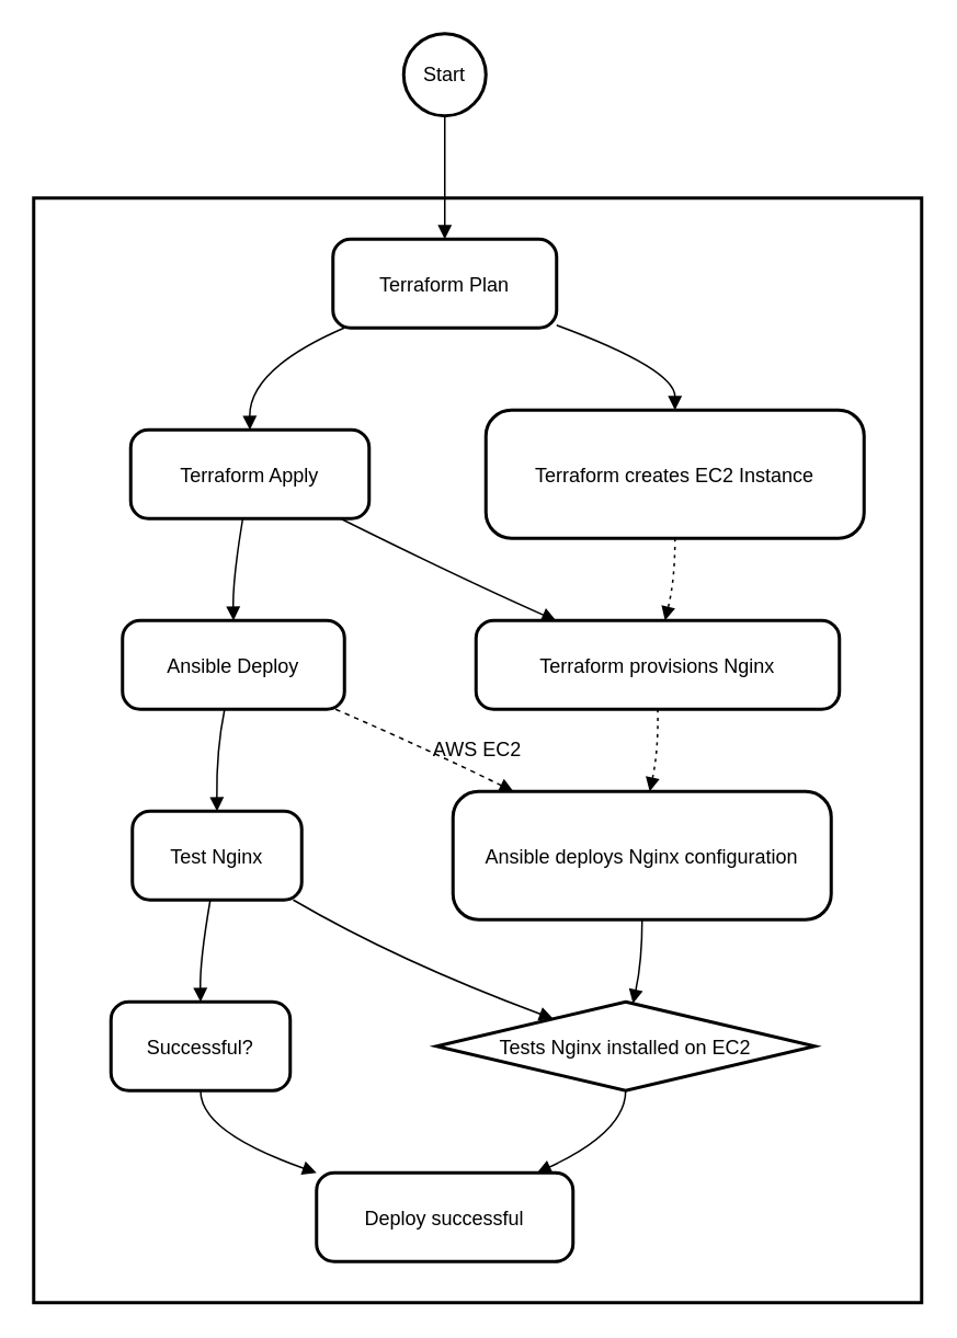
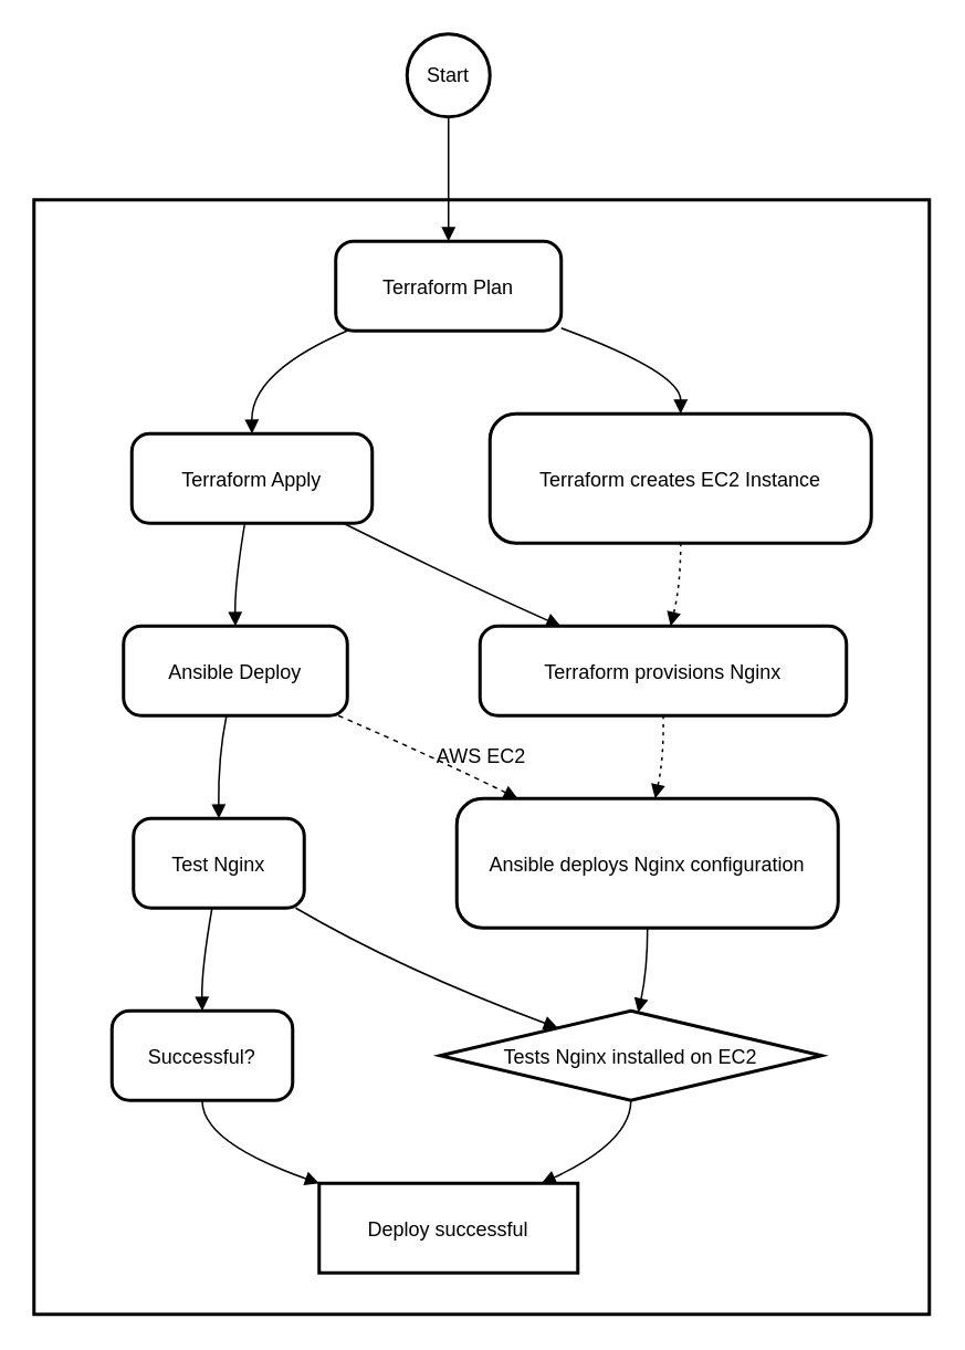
  <mxCell id="0" />
  <mxCell id="1" parent="0" />
  <mxCell id="2" value="AWS EC2" style="whiteSpace=wrap;strokeWidth=2;" vertex="1" parent="1"><mxGeometry x="20" y="120" width="540" height="672" as="geometry" /></mxCell>
  <mxCell id="3" value="Start" style="ellipse;aspect=fixed;strokeWidth=2;whiteSpace=wrap;" vertex="1" parent="1"><mxGeometry x="245" y="20" width="50" height="50" as="geometry" /></mxCell>
  <mxCell id="4" value="Terraform Plan" style="rounded=1;arcSize=20;strokeWidth=2" vertex="1" parent="1"><mxGeometry x="202" y="145" width="136" height="54" as="geometry" /></mxCell>
  <mxCell id="5" value="Terraform Apply" style="rounded=1;arcSize=20;strokeWidth=2" vertex="1" parent="1"><mxGeometry x="79" y="261" width="145" height="54" as="geometry" /></mxCell>
  <mxCell id="6" value="Ansible Deploy" style="rounded=1;arcSize=20;strokeWidth=2" vertex="1" parent="1"><mxGeometry x="74" y="377" width="135" height="54" as="geometry" /></mxCell>
  <mxCell id="7" value="Test Nginx" style="rounded=1;arcSize=20;strokeWidth=2" vertex="1" parent="1"><mxGeometry x="80" y="493" width="103" height="54" as="geometry" /></mxCell>
  <mxCell id="8" value="Successful?" style="rounded=1;arcSize=20;strokeWidth=2" vertex="1" parent="1"><mxGeometry x="67" y="609" width="109" height="54" as="geometry" /></mxCell>
  <mxCell id="9" value="Terraform creates EC2 Instance" style="rounded=1;arcSize=20;strokeWidth=2" vertex="1" parent="1"><mxGeometry x="295" y="249" width="230" height="78" as="geometry" /></mxCell>
  <mxCell id="10" value="Terraform provisions Nginx" style="rounded=1;arcSize=20;strokeWidth=2" vertex="1" parent="1"><mxGeometry x="289" y="377" width="221" height="54" as="geometry" /></mxCell>
  <mxCell id="11" value="Ansible deploys Nginx configuration" style="rounded=1;arcSize=20;strokeWidth=2" vertex="1" parent="1"><mxGeometry x="275" y="481" width="230" height="78" as="geometry" /></mxCell>
  <mxCell id="12" value="Tests Nginx installed on EC2" style="rhombus;arcSize=20;strokeWidth=2;" vertex="1" parent="1"><mxGeometry x="265" y="609" width="230" height="54" as="geometry" /></mxCell>
- <mxCell id="13" value="Deploy successful" style="rounded=1;arcSize=20;strokeWidth=2" vertex="1" parent="1"><mxGeometry x="192" y="713" width="156" height="54" as="geometry" /></mxCell>
+ <mxCell id="13" value="Deploy successful" style="arcSize=20;strokeWidth=2;rounded=0;" vertex="1" parent="1"><mxGeometry x="192" y="713" width="156" height="54" as="geometry" /></mxCell>
  <mxCell id="14" value="" style="curved=1;startArrow=none;endArrow=block;exitX=0.5;exitY=1;entryX=0.5;entryY=0;" edge="1" parent="1" source="3" target="4"><mxGeometry relative="1" as="geometry"><Array as="points" /></mxGeometry></mxCell>
  <mxCell id="15" value="" style="curved=1;startArrow=none;endArrow=block;exitX=0.05;exitY=1;entryX=0.5;entryY=0;" edge="1" parent="1" source="4" target="5"><mxGeometry relative="1" as="geometry"><Array as="points"><mxPoint x="151" y="224" /></Array></mxGeometry></mxCell>
  <mxCell id="16" value="" style="curved=1;startArrow=none;endArrow=block;exitX=0.47;exitY=1;entryX=0.5;entryY=0;" edge="1" parent="1" source="5" target="6"><mxGeometry relative="1" as="geometry"><Array as="points"><mxPoint x="141" y="352" /></Array></mxGeometry></mxCell>
  <mxCell id="17" value="" style="curved=1;startArrow=none;endArrow=block;exitX=0.46;exitY=1;entryX=0.5;entryY=0;" edge="1" parent="1" source="6" target="7"><mxGeometry relative="1" as="geometry"><Array as="points"><mxPoint x="131" y="456" /></Array></mxGeometry></mxCell>
  <mxCell id="18" value="" style="curved=1;startArrow=none;endArrow=block;exitX=0.46;exitY=1;entryX=0.5;entryY=0;" edge="1" parent="1" source="7" target="8"><mxGeometry relative="1" as="geometry"><Array as="points"><mxPoint x="121" y="584" /></Array></mxGeometry></mxCell>
  <mxCell id="19" value="" style="curved=1;startArrow=none;endArrow=block;exitX=1;exitY=0.97;entryX=0.5;entryY=0;" edge="1" parent="1" source="4" target="9"><mxGeometry relative="1" as="geometry"><Array as="points"><mxPoint x="410" y="224" /></Array></mxGeometry></mxCell>
  <mxCell id="20" value="" style="curved=1;startArrow=none;endArrow=block;exitX=0.88;exitY=1;entryX=0.22;entryY=0;" edge="1" parent="1" source="5" target="10"><mxGeometry relative="1" as="geometry"><Array as="points"><mxPoint x="281" y="352" /></Array></mxGeometry></mxCell>
  <mxCell id="21" value="" style="curved=1;dashed=1;dashPattern=2 3;startArrow=none;endArrow=block;exitX=0.5;exitY=1;entryX=0.52;entryY=0;" edge="1" parent="1" source="9" target="10"><mxGeometry relative="1" as="geometry"><Array as="points"><mxPoint x="410" y="352" /></Array></mxGeometry></mxCell>
  <mxCell id="22" value="" style="curved=1;startArrow=none;endArrow=block;exitX=0.96;exitY=1;entryX=0.16;entryY=0;dashed=1;" edge="1" parent="1" source="6" target="11"><mxGeometry relative="1" as="geometry"><Array as="points"><mxPoint x="261" y="456" /></Array></mxGeometry></mxCell>
  <mxCell id="23" value="" style="curved=1;dashed=1;dashPattern=2 3;startArrow=none;endArrow=block;exitX=0.5;exitY=1;entryX=0.52;entryY=0;" edge="1" parent="1" source="10" target="11"><mxGeometry relative="1" as="geometry"><Array as="points"><mxPoint x="400" y="456" /></Array></mxGeometry></mxCell>
  <mxCell id="24" value="" style="curved=1;startArrow=none;endArrow=block;exitX=0.95;exitY=1;entryX=0.19;entryY=0;" edge="1" parent="1" source="7" target="12"><mxGeometry relative="1" as="geometry"><Array as="points"><mxPoint x="241" y="584" /></Array></mxGeometry></mxCell>
  <mxCell id="25" value="" style="curved=1;startArrow=none;endArrow=block;exitX=0.5;exitY=1;entryX=0.52;entryY=0;" edge="1" parent="1" source="11" target="12"><mxGeometry relative="1" as="geometry"><Array as="points"><mxPoint x="390" y="584" /></Array></mxGeometry></mxCell>
  <mxCell id="26" value="" style="curved=1;startArrow=none;endArrow=block;exitX=0.5;exitY=1;entryX=0;entryY=0;" edge="1" parent="1" source="8" target="13"><mxGeometry relative="1" as="geometry"><Array as="points"><mxPoint x="121" y="688" /></Array></mxGeometry></mxCell>
  <mxCell id="27" value="" style="curved=1;startArrow=none;endArrow=block;exitX=0.5;exitY=1;entryX=0.86;entryY=0;" edge="1" parent="1" source="12" target="13"><mxGeometry relative="1" as="geometry"><Array as="points"><mxPoint x="380" y="688" /></Array></mxGeometry></mxCell>
